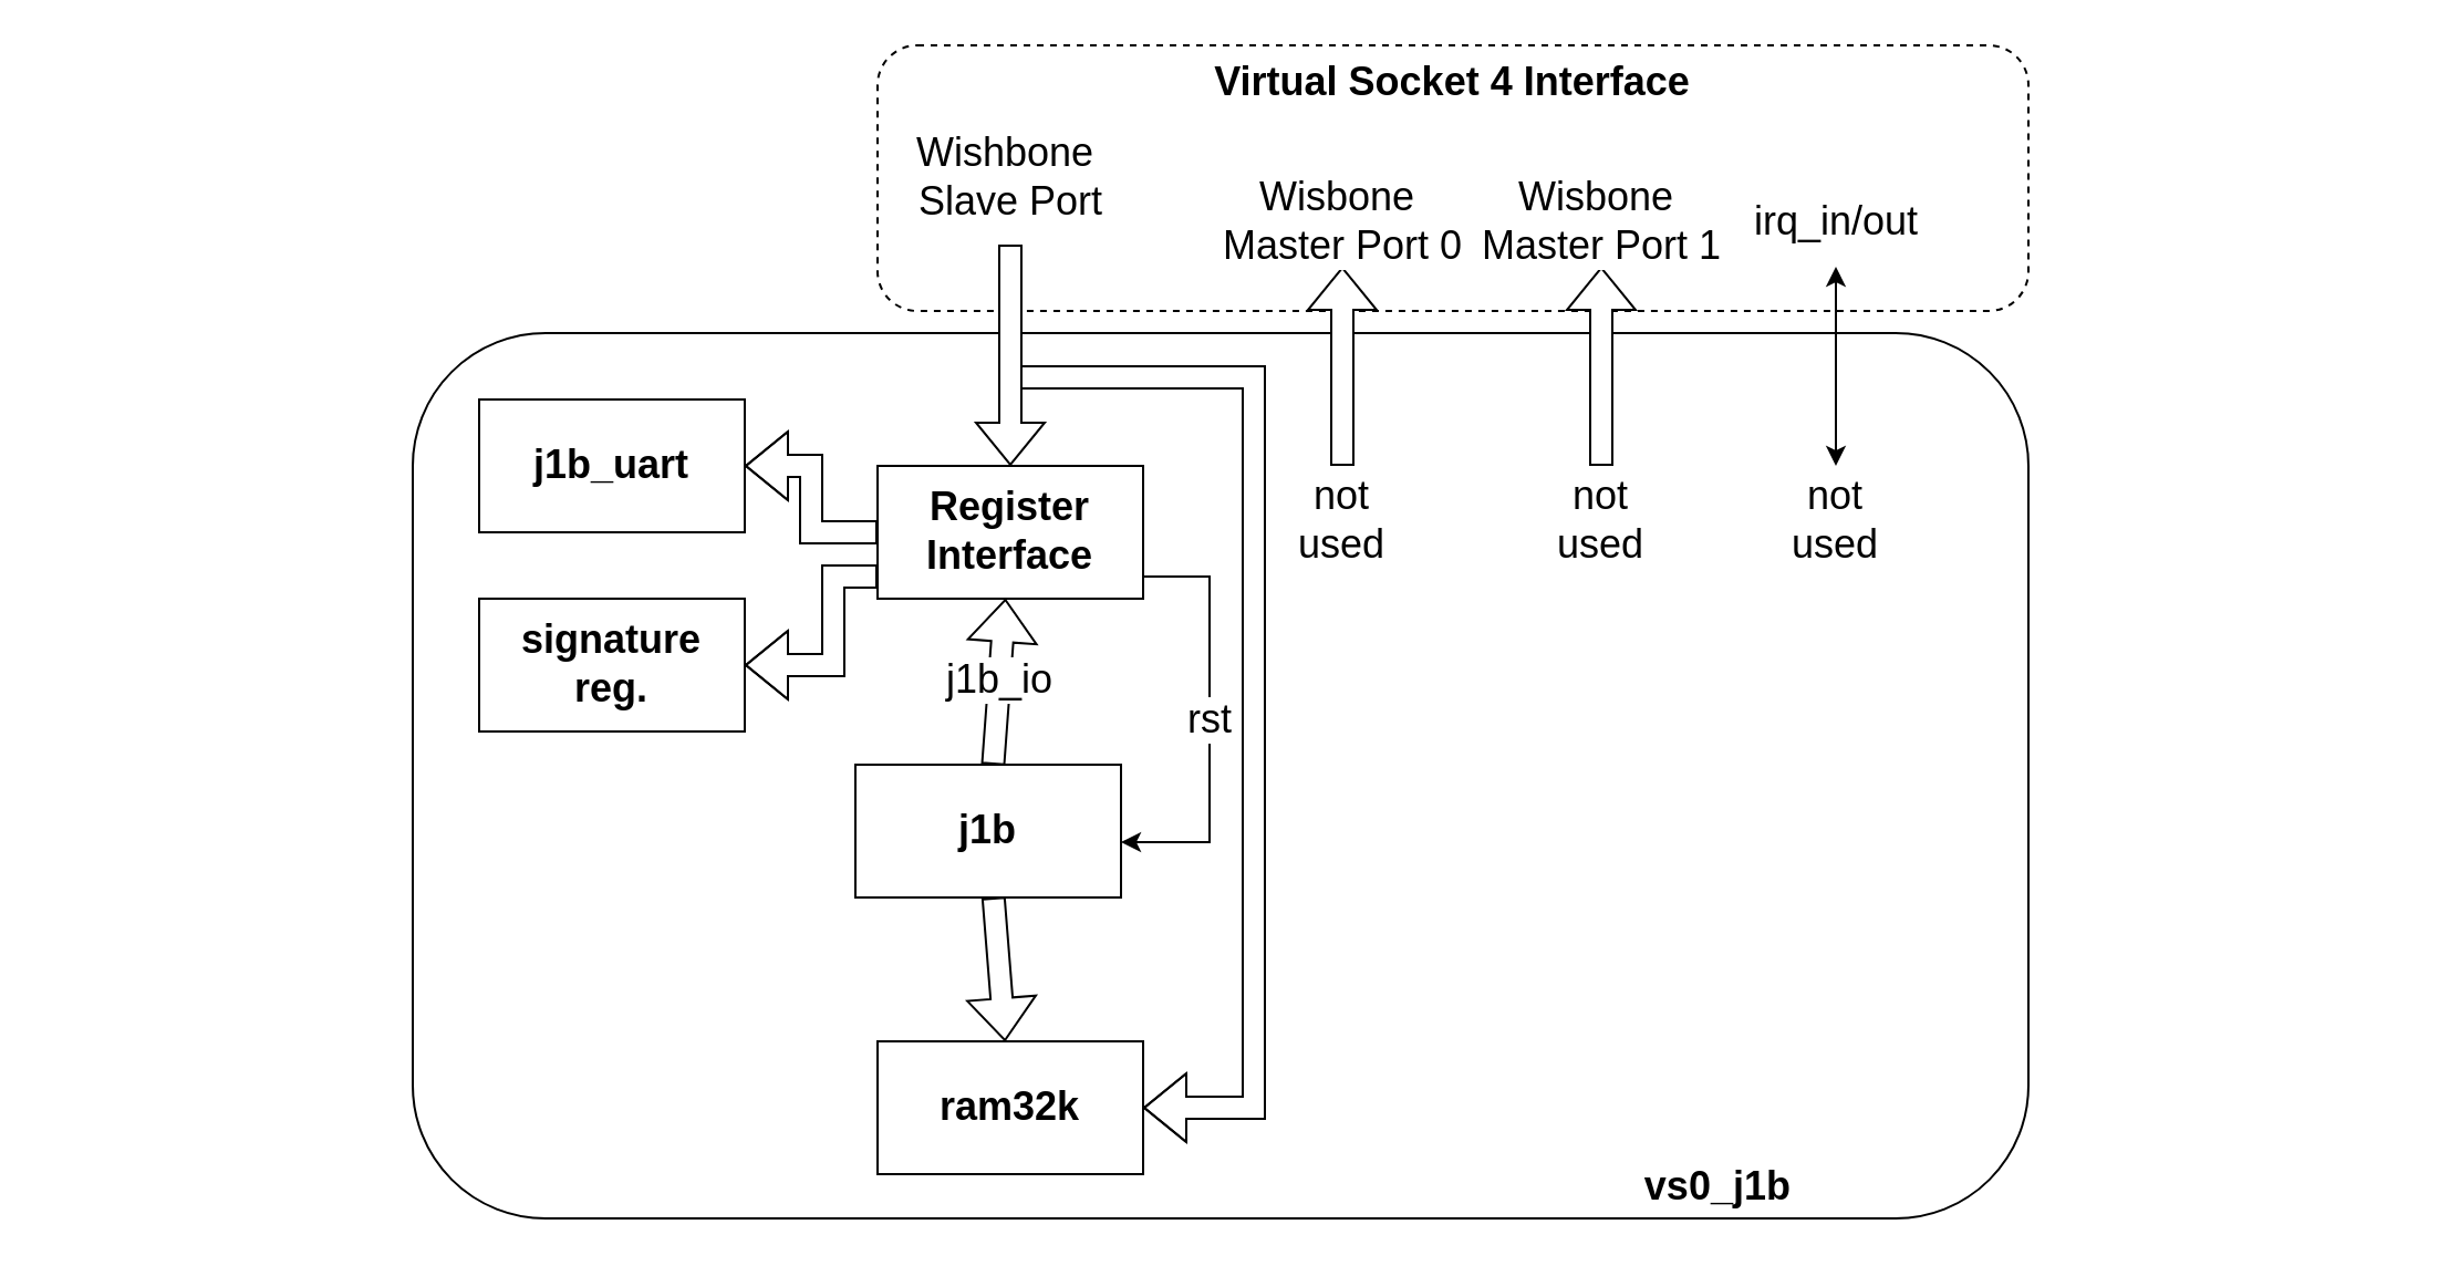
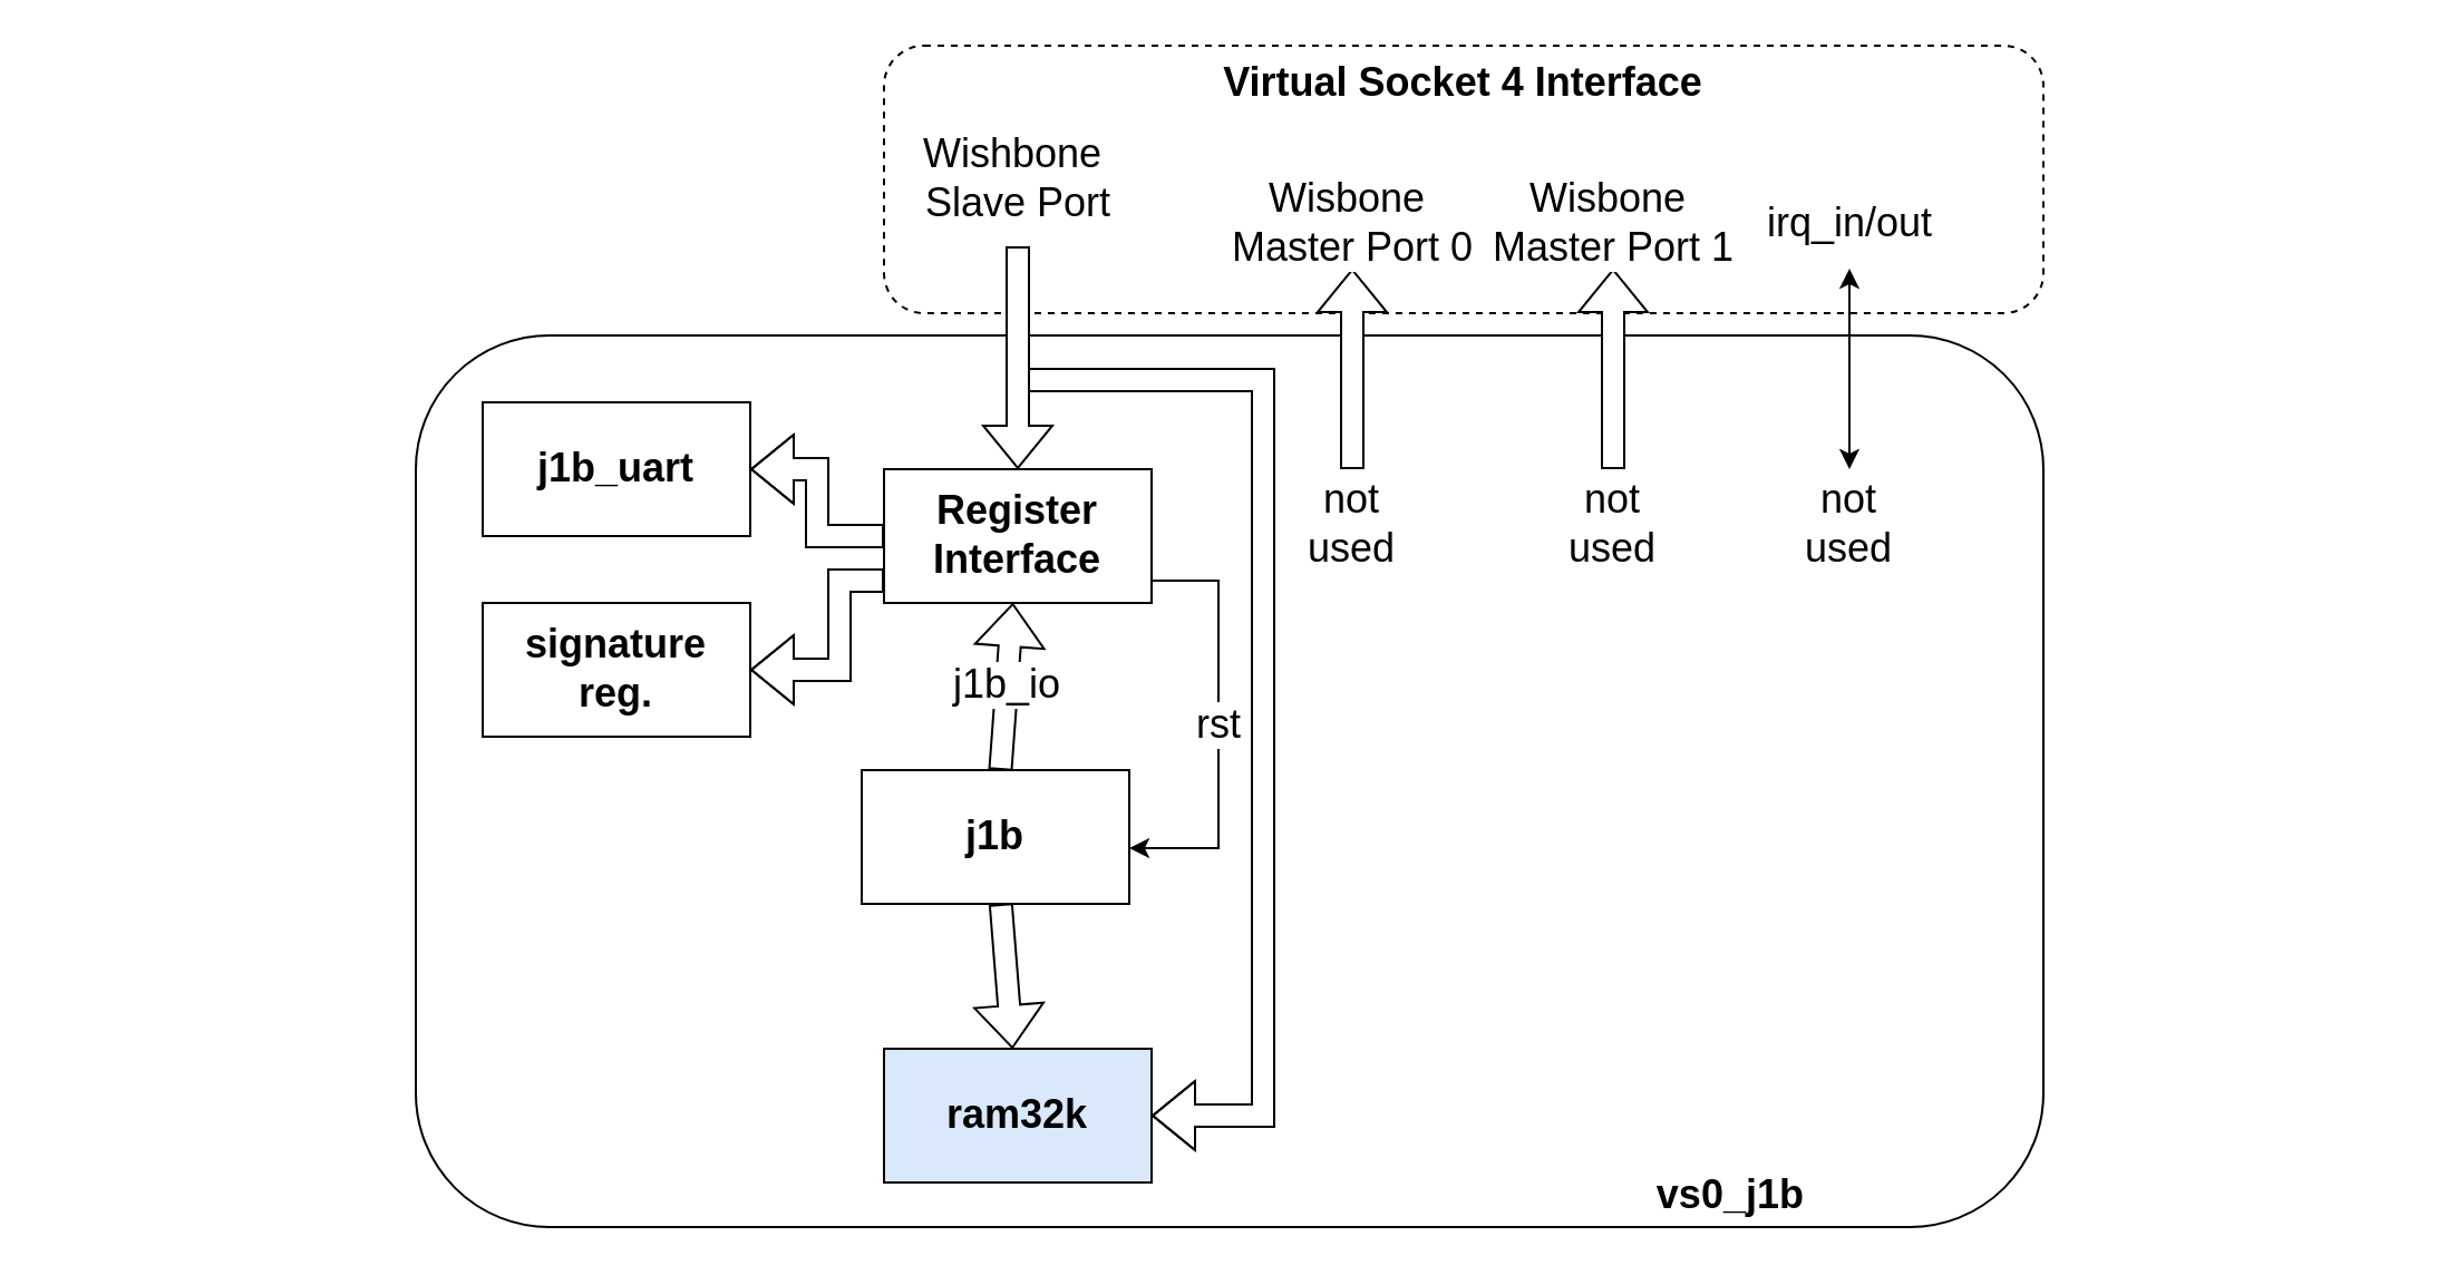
  <mxCell id="0" />
  <mxCell id="1" parent="0" />
  <mxCell id="2" value="" style="rounded=0;whiteSpace=wrap;html=1;fillColor=default;strokeColor=none;" parent="1" vertex="1"><mxGeometry x="20" y="250" width="1060" height="60" as="geometry" /></mxCell>
  <mxCell id="3" value="vs0_j1b&amp;nbsp; &amp;nbsp; &amp;nbsp; &amp;nbsp; &amp;nbsp; &amp;nbsp; &amp;nbsp; &amp;nbsp; &amp;nbsp; &amp;nbsp; &amp;nbsp;" style="rounded=1;whiteSpace=wrap;html=1;fontSize=18;fontStyle=1;verticalAlign=bottom;align=right;" parent="1" vertex="1"><mxGeometry x="186" y="150" width="730" height="400" as="geometry" /></mxCell>
  <mxCell id="4" value="" style="shape=flexArrow;endArrow=classic;html=1;rounded=0;entryX=1;entryY=0.5;entryDx=0;entryDy=0;edgeStyle=elbowEdgeStyle;fillColor=default;" parent="1" target="7" edge="1"><mxGeometry width="50" height="50" relative="1" as="geometry"><mxPoint x="456" y="170" as="sourcePoint" /><mxPoint x="-274" y="200" as="targetPoint" /><Array as="points"><mxPoint x="566" y="310" /></Array></mxGeometry></mxCell>
  <mxCell id="5" value="&lt;b&gt;Virtual Socket 4 Interface&lt;/b&gt;" style="rounded=1;whiteSpace=wrap;html=1;fontSize=18;dashed=1;verticalAlign=top;" parent="1" vertex="1"><mxGeometry x="396" y="20" width="520" height="120" as="geometry" /></mxCell>
  <mxCell id="6" value="j1b" style="rounded=0;whiteSpace=wrap;html=1;fontSize=18;fontStyle=1" parent="1" vertex="1"><mxGeometry x="386" y="345" width="120" height="60" as="geometry" /></mxCell>
- <mxCell id="7" value="ram32k" style="rounded=0;whiteSpace=wrap;html=1;fontSize=18;fontStyle=1" parent="1" vertex="1"><mxGeometry x="396" y="470" width="120" height="60" as="geometry" /></mxCell>
+ <mxCell id="7" value="ram32k" style="rounded=0;whiteSpace=wrap;html=1;fontSize=18;fontStyle=1;fillColor=#dae8fc;" parent="1" vertex="1"><mxGeometry x="396" y="470" width="120" height="60" as="geometry" /></mxCell>
  <mxCell id="8" value="&lt;div style=&quot;font-size: 18px;&quot;&gt;Register&lt;/div&gt;&lt;div style=&quot;font-size: 18px;&quot;&gt;Interface&lt;/div&gt;" style="rounded=0;whiteSpace=wrap;html=1;fontSize=18;fontStyle=1" parent="1" vertex="1"><mxGeometry x="396" y="210" width="120" height="60" as="geometry" /></mxCell>
  <mxCell id="9" value="j1b_uart" style="rounded=0;whiteSpace=wrap;html=1;fontSize=18;fontStyle=1" parent="1" vertex="1"><mxGeometry x="216" y="180" width="120" height="60" as="geometry" /></mxCell>
  <mxCell id="10" value="" style="shape=flexArrow;endArrow=classic;html=1;rounded=0;" parent="1" source="6" target="7" edge="1"><mxGeometry width="50" height="50" relative="1" as="geometry"><mxPoint x="616" y="500" as="sourcePoint" /><mxPoint x="666" y="450" as="targetPoint" /></mxGeometry></mxCell>
  <mxCell id="11" value="&lt;font style=&quot;font-size: 18px;&quot;&gt;j1b_io&lt;/font&gt;" style="shape=flexArrow;endArrow=classic;html=1;rounded=0;" parent="1" source="6" target="8" edge="1"><mxGeometry width="50" height="50" relative="1" as="geometry"><mxPoint x="556" y="360" as="sourcePoint" /><mxPoint x="606" y="310" as="targetPoint" /></mxGeometry></mxCell>
  <mxCell id="12" value="&lt;font style=&quot;font-size: 18px;&quot;&gt;rst&lt;/font&gt;" style="endArrow=classic;html=1;rounded=0;edgeStyle=orthogonalEdgeStyle;" parent="1" source="8" target="6" edge="1"><mxGeometry width="50" height="50" relative="1" as="geometry"><mxPoint x="486" y="210" as="sourcePoint" /><mxPoint x="536" y="160" as="targetPoint" /><Array as="points"><mxPoint x="546" y="260" /><mxPoint x="546" y="380" /></Array></mxGeometry></mxCell>
  <mxCell id="13" value="" style="shape=flexArrow;endArrow=classic;html=1;rounded=0;edgeStyle=orthogonalEdgeStyle;" parent="1" source="8" target="9" edge="1"><mxGeometry width="50" height="50" relative="1" as="geometry"><mxPoint x="406" y="120" as="sourcePoint" /><mxPoint x="356" y="240" as="targetPoint" /></mxGeometry></mxCell>
  <mxCell id="14" value="Wishbone&amp;nbsp;&lt;div&gt;Slave Port&lt;/div&gt;" style="shape=flexArrow;endArrow=classic;html=1;rounded=0;fontSize=18;fillColor=default;" parent="1" target="8" edge="1"><mxGeometry x="-1" y="-30" width="50" height="50" relative="1" as="geometry"><mxPoint x="456" y="110" as="sourcePoint" /><mxPoint x="486" y="20" as="targetPoint" /><mxPoint x="30" y="-30" as="offset" /></mxGeometry></mxCell>
  <mxCell id="15" value="&lt;font style=&quot;font-size: 18px;&quot;&gt;Wisbone&amp;nbsp;&lt;/font&gt;&lt;div&gt;&lt;font style=&quot;font-size: 18px;&quot;&gt;Master Port 0&lt;/font&gt;&lt;/div&gt;" style="shape=flexArrow;endArrow=classic;html=1;rounded=0;fillColor=default;" parent="1" edge="1"><mxGeometry x="1" y="20" width="50" height="50" relative="1" as="geometry"><mxPoint x="606" y="210" as="sourcePoint" /><mxPoint x="606" y="120" as="targetPoint" /><mxPoint x="20" y="-20" as="offset" /></mxGeometry></mxCell>
  <mxCell id="16" value="not used" style="text;html=1;align=center;verticalAlign=middle;whiteSpace=wrap;rounded=0;fontSize=18;" parent="1" vertex="1"><mxGeometry x="576" y="220" width="60" height="30" as="geometry" /></mxCell>
  <mxCell id="17" value="&lt;font style=&quot;font-size: 18px;&quot;&gt;irq_in/out&lt;/font&gt;" style="endArrow=classic;startArrow=classic;html=1;rounded=0;" parent="1" edge="1"><mxGeometry x="1" y="20" width="50" height="50" relative="1" as="geometry"><mxPoint x="829" y="210" as="sourcePoint" /><mxPoint x="829" y="120" as="targetPoint" /><mxPoint x="20" y="-20" as="offset" /></mxGeometry></mxCell>
  <mxCell id="18" value="not used" style="text;html=1;align=center;verticalAlign=middle;whiteSpace=wrap;rounded=0;fontSize=18;" parent="1" vertex="1"><mxGeometry x="799" y="220" width="60" height="30" as="geometry" /></mxCell>
  <mxCell id="19" value="signature&lt;div&gt;reg.&lt;/div&gt;" style="rounded=0;whiteSpace=wrap;html=1;fontSize=18;fontStyle=1" parent="1" vertex="1"><mxGeometry x="216" y="270" width="120" height="60" as="geometry" /></mxCell>
  <mxCell id="20" value="" style="shape=flexArrow;endArrow=classic;html=1;rounded=0;edgeStyle=orthogonalEdgeStyle;" parent="1" source="8" target="19" edge="1"><mxGeometry width="50" height="50" relative="1" as="geometry"><mxPoint x="196" y="500" as="sourcePoint" /><mxPoint x="246" y="450" as="targetPoint" /><Array as="points"><mxPoint x="376" y="260" /><mxPoint x="376" y="300" /></Array></mxGeometry></mxCell>
  <mxCell id="21" value="&lt;font style=&quot;font-size: 18px;&quot;&gt;Wisbone&amp;nbsp;&lt;/font&gt;&lt;div&gt;&lt;font style=&quot;font-size: 18px;&quot;&gt;Master Port 1&lt;/font&gt;&lt;/div&gt;" style="shape=flexArrow;endArrow=classic;html=1;rounded=0;fillColor=default;" edge="1" parent="1"><mxGeometry x="1" y="20" width="50" height="50" relative="1" as="geometry"><mxPoint x="723" y="210" as="sourcePoint" /><mxPoint x="723" y="120" as="targetPoint" /><mxPoint x="20" y="-20" as="offset" /></mxGeometry></mxCell>
  <mxCell id="22" value="not used" style="text;html=1;align=center;verticalAlign=middle;whiteSpace=wrap;rounded=0;fontSize=18;" vertex="1" parent="1"><mxGeometry x="693" y="220" width="60" height="30" as="geometry" /></mxCell>
